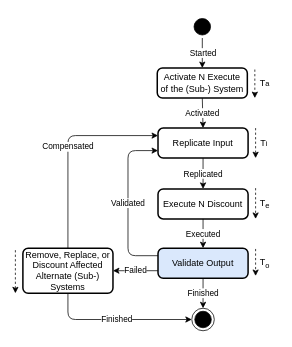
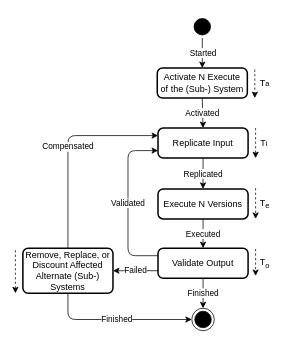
  <mxCell id="0" />
  <mxCell id="1" parent="0" />
  <mxCell id="2" value="" style="ellipse;html=1;shape=startState;fillColor=#000000;strokeColor=#000000;" parent="1" vertex="1"><mxGeometry x="254" y="20" width="30" height="30" as="geometry" /></mxCell>
  <mxCell id="3" value="" style="endArrow=classic;html=1;entryX=0.5;entryY=0;entryDx=0;entryDy=0;" parent="1" source="2" target="12" edge="1"><mxGeometry width="50" height="50" relative="1" as="geometry"><mxPoint x="669" y="410" as="sourcePoint" /><mxPoint x="719" y="360" as="targetPoint" /></mxGeometry></mxCell>
  <mxCell id="4" value="Started" style="edgeLabel;html=1;align=center;verticalAlign=middle;resizable=0;points=[];" parent="3" vertex="1" connectable="0"><mxGeometry x="-0.05" relative="1" as="geometry"><mxPoint as="offset" /></mxGeometry></mxCell>
  <mxCell id="5" value="" style="ellipse;html=1;shape=endState;fillColor=#000000;strokeColor=#000000;" parent="1" vertex="1"><mxGeometry x="255" y="410" width="30" height="30" as="geometry" /></mxCell>
  <mxCell id="6" value="Finished" style="endArrow=classic;html=1;exitX=0.5;exitY=1;exitDx=0;exitDy=0;" parent="1" source="7" target="5" edge="1"><mxGeometry width="50" height="50" relative="1" as="geometry"><mxPoint x="400" y="480" as="sourcePoint" /><mxPoint x="650" y="560" as="targetPoint" /></mxGeometry></mxCell>
- <mxCell id="7" value="Validate Output" style="rounded=1;whiteSpace=wrap;html=1;absoluteArcSize=1;arcSize=14;strokeWidth=2;fillColor=#dae8fc;" parent="1" vertex="1"><mxGeometry x="210" y="330" width="120" height="40" as="geometry" /></mxCell>
+ <mxCell id="7" value="Validate Output" style="rounded=1;whiteSpace=wrap;html=1;absoluteArcSize=1;arcSize=14;strokeWidth=2;" parent="1" vertex="1"><mxGeometry x="210" y="330" width="120" height="40" as="geometry" /></mxCell>
  <mxCell id="8" value="Remove, Replace, or Discount Affected Alternate (Sub-) Systems" style="rounded=1;whiteSpace=wrap;html=1;absoluteArcSize=1;arcSize=14;strokeWidth=2;" parent="1" vertex="1"><mxGeometry x="30" y="330" width="120" height="60" as="geometry" /></mxCell>
  <mxCell id="9" value="Failed" style="endArrow=classic;html=1;exitX=0;exitY=0.75;exitDx=0;exitDy=0;entryX=1;entryY=0.5;entryDx=0;entryDy=0;" parent="1" source="7" target="8" edge="1"><mxGeometry width="50" height="50" relative="1" as="geometry"><mxPoint x="250" y="429" as="sourcePoint" /><mxPoint x="310" y="390" as="targetPoint" /></mxGeometry></mxCell>
  <mxCell id="10" value="" style="endArrow=classic;html=1;dashed=1;" parent="1" edge="1"><mxGeometry width="50" height="50" relative="1" as="geometry"><mxPoint x="340" y="331" as="sourcePoint" /><mxPoint x="340" y="367" as="targetPoint" /></mxGeometry></mxCell>
  <mxCell id="11" value="T&lt;sub&gt;o&lt;/sub&gt;" style="text;html=1;align=center;verticalAlign=middle;resizable=0;points=[];autosize=1;" parent="1" vertex="1"><mxGeometry x="337" y="340" width="30" height="20" as="geometry" /></mxCell>
  <mxCell id="12" value="Activate N Execute&lt;br&gt;of the (Sub-) System" style="rounded=1;whiteSpace=wrap;html=1;absoluteArcSize=1;arcSize=14;strokeWidth=2;" parent="1" vertex="1"><mxGeometry x="209" y="90" width="120" height="40" as="geometry" /></mxCell>
  <mxCell id="13" value="Replicated" style="endArrow=classic;html=1;exitX=0.5;exitY=1;exitDx=0;exitDy=0;entryX=0.5;entryY=0;entryDx=0;entryDy=0;" parent="1" source="21" target="17" edge="1"><mxGeometry width="50" height="50" relative="1" as="geometry"><mxPoint x="280" y="147" as="sourcePoint" /><mxPoint x="310" y="229" as="targetPoint" /></mxGeometry></mxCell>
  <mxCell id="14" value="" style="endArrow=classic;html=1;dashed=1;" parent="1" edge="1"><mxGeometry width="50" height="50" relative="1" as="geometry"><mxPoint x="339" y="92" as="sourcePoint" /><mxPoint x="339" y="130" as="targetPoint" /></mxGeometry></mxCell>
  <mxCell id="15" value="T&lt;font size=&quot;1&quot;&gt;a&lt;/font&gt;" style="text;html=1;align=center;verticalAlign=middle;resizable=0;points=[];autosize=1;" parent="1" vertex="1"><mxGeometry x="337" y="100" width="30" height="20" as="geometry" /></mxCell>
  <mxCell id="16" value="" style="endArrow=none;html=1;dashed=1;endFill=0;startArrow=classic;startFill=1;" parent="1" edge="1"><mxGeometry width="50" height="50" relative="1" as="geometry"><mxPoint x="20" y="390" as="sourcePoint" /><mxPoint x="20" y="330" as="targetPoint" /></mxGeometry></mxCell>
- <mxCell id="17" value="Execute N Discount" style="rounded=1;whiteSpace=wrap;html=1;absoluteArcSize=1;arcSize=14;strokeWidth=2;" parent="1" vertex="1"><mxGeometry x="210" y="251" width="120" height="40" as="geometry" /></mxCell>
+ <mxCell id="17" value="Execute N Versions" style="rounded=1;whiteSpace=wrap;html=1;absoluteArcSize=1;arcSize=14;strokeWidth=2;" parent="1" vertex="1"><mxGeometry x="210" y="251" width="120" height="40" as="geometry" /></mxCell>
  <mxCell id="18" value="" style="endArrow=classic;html=1;dashed=1;" parent="1" edge="1"><mxGeometry width="50" height="50" relative="1" as="geometry"><mxPoint x="340" y="250" as="sourcePoint" /><mxPoint x="340" y="291" as="targetPoint" /></mxGeometry></mxCell>
  <mxCell id="19" value="T&lt;sub&gt;e&lt;/sub&gt;" style="text;html=1;align=center;verticalAlign=middle;resizable=0;points=[];autosize=1;" parent="1" vertex="1"><mxGeometry x="337" y="261" width="30" height="20" as="geometry" /></mxCell>
  <mxCell id="20" value="Executed" style="endArrow=classic;html=1;exitX=0.5;exitY=1;exitDx=0;exitDy=0;entryX=0.5;entryY=0;entryDx=0;entryDy=0;" parent="1" source="17" target="7" edge="1"><mxGeometry width="50" height="50" relative="1" as="geometry"><mxPoint x="310" y="380" as="sourcePoint" /><mxPoint x="270" y="320" as="targetPoint" /></mxGeometry></mxCell>
  <mxCell id="21" value="Replicate Input" style="rounded=1;whiteSpace=wrap;html=1;absoluteArcSize=1;arcSize=14;strokeWidth=2;" parent="1" vertex="1"><mxGeometry x="210" y="170" width="120" height="40" as="geometry" /></mxCell>
  <mxCell id="22" value="" style="endArrow=classic;html=1;dashed=1;" parent="1" edge="1"><mxGeometry width="50" height="50" relative="1" as="geometry"><mxPoint x="340" y="170" as="sourcePoint" /><mxPoint x="340" y="210" as="targetPoint" /></mxGeometry></mxCell>
  <mxCell id="23" value="T&lt;font size=&quot;1&quot;&gt;i&lt;/font&gt;" style="text;html=1;align=center;verticalAlign=middle;resizable=0;points=[];autosize=1;" parent="1" vertex="1"><mxGeometry x="336" y="180" width="30" height="20" as="geometry" /></mxCell>
  <mxCell id="24" value="Activated" style="endArrow=classic;html=1;exitX=0.5;exitY=1;exitDx=0;exitDy=0;entryX=0.5;entryY=0;entryDx=0;entryDy=0;" parent="1" source="12" target="21" edge="1"><mxGeometry width="50" height="50" relative="1" as="geometry"><mxPoint x="379" y="190" as="sourcePoint" /><mxPoint x="289" y="160" as="targetPoint" /></mxGeometry></mxCell>
  <mxCell id="25" value="Validated" style="endArrow=classic;html=1;exitX=0;exitY=0.25;exitDx=0;exitDy=0;entryX=0;entryY=0.75;entryDx=0;entryDy=0;" parent="1" source="7" target="21" edge="1"><mxGeometry width="50" height="50" relative="1" as="geometry"><mxPoint x="80" y="320" as="sourcePoint" /><mxPoint x="130" y="270" as="targetPoint" /><Array as="points"><mxPoint x="170" y="340" /><mxPoint x="170" y="200" /></Array></mxGeometry></mxCell>
  <mxCell id="26" value="Compensated" style="endArrow=classic;html=1;exitX=0.5;exitY=0;exitDx=0;exitDy=0;entryX=0;entryY=0.25;entryDx=0;entryDy=0;" parent="1" source="8" target="21" edge="1"><mxGeometry width="50" height="50" relative="1" as="geometry"><mxPoint x="220" y="310" as="sourcePoint" /><mxPoint x="270" y="260" as="targetPoint" /><Array as="points"><mxPoint x="90" y="180" /></Array></mxGeometry></mxCell>
  <mxCell id="27" value="Finished" style="endArrow=classic;html=1;entryX=0;entryY=0.5;entryDx=0;entryDy=0;exitX=0.5;exitY=1;exitDx=0;exitDy=0;" parent="1" source="8" target="5" edge="1"><mxGeometry width="50" height="50" relative="1" as="geometry"><mxPoint x="370" y="370" as="sourcePoint" /><mxPoint x="420" y="320" as="targetPoint" /><Array as="points"><mxPoint x="90" y="425" /></Array></mxGeometry></mxCell>
